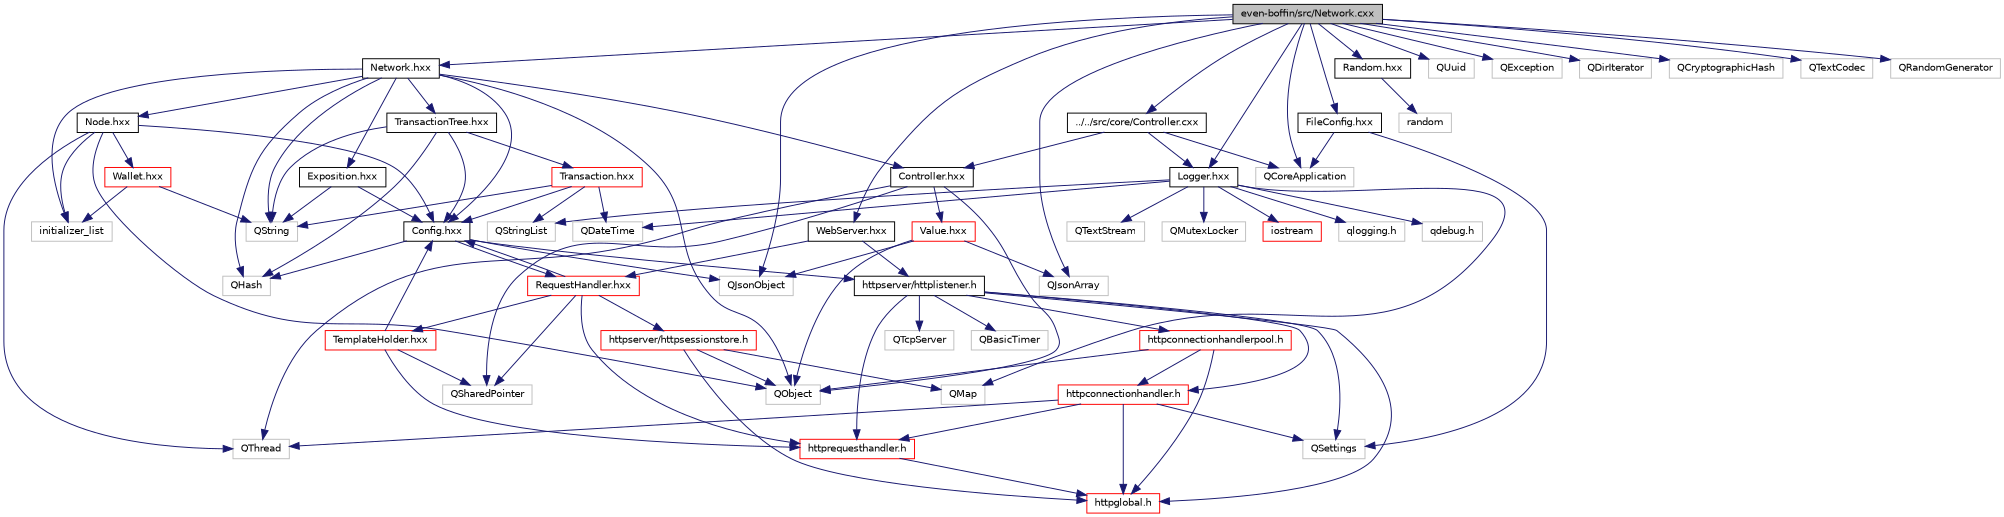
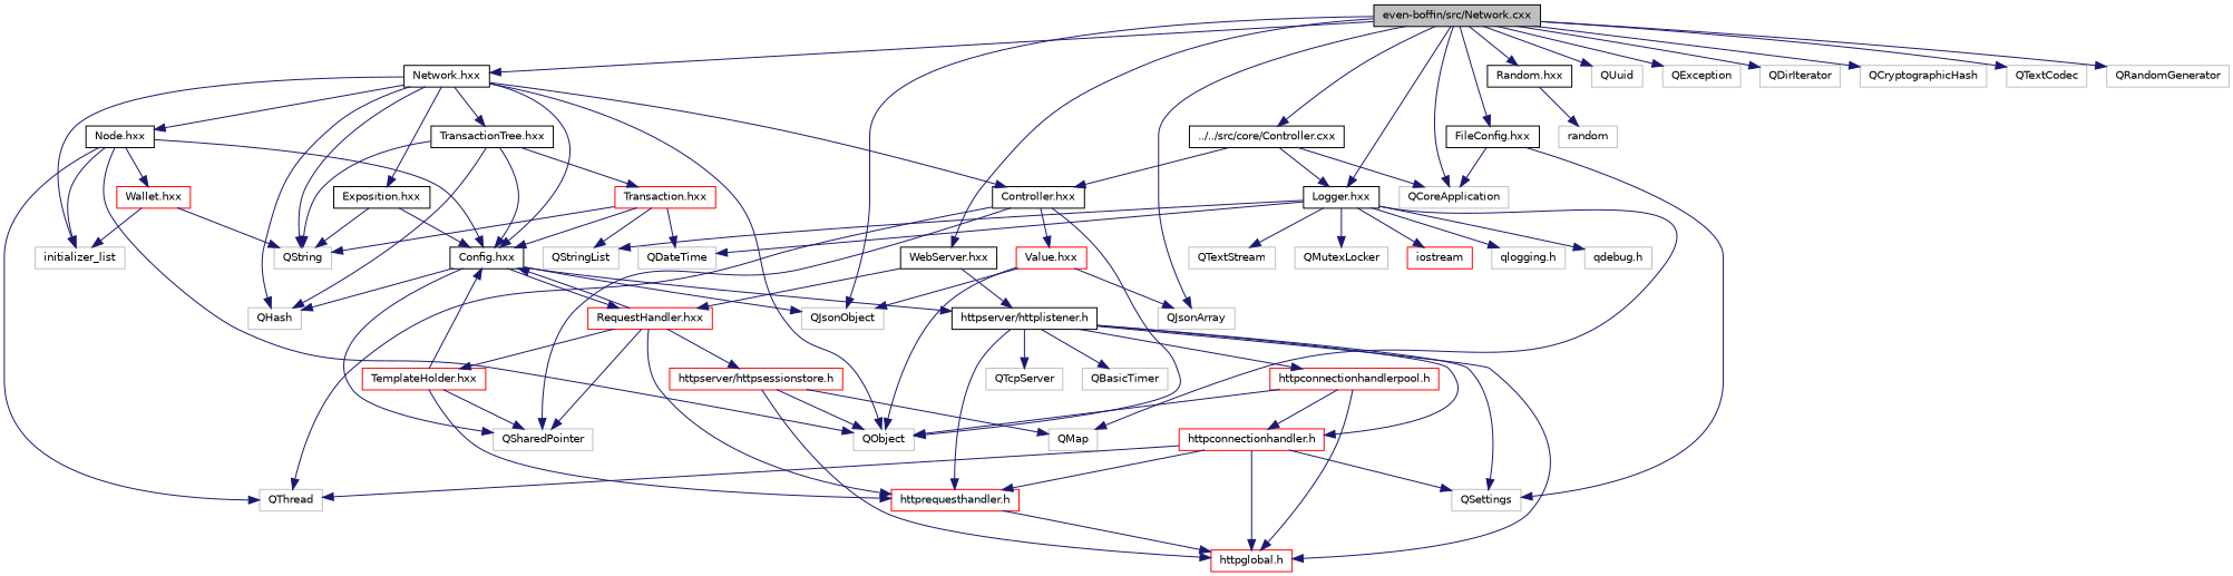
  digraph {
    node [color=grey75 fillcolor=white fontname=Helvetica fontsize=10 shape=record style=filled]
    edge [color=midnightblue fontname=Helvetica fontsize=10 labelfontname=Helvetica labelfontsize=10 style=solid]
    n1 [color=black fillcolor=grey75 fontcolor=black height=0.2 label="even-boffin/src/Network.cxx" width=0.4]
    n2 [color=black height=0.2 label="Network.hxx" width=0.4]
    n3 [height=0.2 label=QJsonObject width=0.4]
    n4 [height=0.2 label=QJsonArray width=0.4]
    n5 [color=black height=0.2 label="Logger.hxx" width=0.4]
    n6 [color=black height=0.2 label="FileConfig.hxx" width=0.4]
    n7 [height=0.2 label=QCoreApplication width=0.4]
    n8 [color=black height=0.2 label="WebServer.hxx" width=0.4]
    n9 [color=black height=0.2 label="Random.hxx" width=0.4]
    n10 [color=black height=0.2 label="../../src/core/Controller.cxx" width=0.4]
    n11 [height=0.2 label=QUuid width=0.4]
    n12 [height=0.2 label=QException width=0.4]
    n13 [height=0.2 label=QDirIterator width=0.4]
    n14 [height=0.2 label=QCryptographicHash width=0.4]
    n15 [height=0.2 label=QTextCodec width=0.4]
    n16 [height=0.2 label=QRandomGenerator width=0.4]
    n17 [color=black height=0.2 label="Config.hxx" width=0.4]
    n18 [height=0.2 label=QObject width=0.4]
    n19 [height=0.2 label=QHash width=0.4]
    n20 [color=black height=0.2 label="Node.hxx" width=0.4]
    n21 [height=0.2 label=initializer_list width=0.4]
    n22 [height=0.2 label=QString width=0.4]
    n23 [color=black height=0.2 label="Controller.hxx" width=0.4]
    n24 [color=black height=0.2 label="TransactionTree.hxx" width=0.4]
    n25 [color=black height=0.2 label="Exposition.hxx" width=0.4]
    n26 [height=0.2 label=QMap width=0.4]
    n27 [height=0.2 label=QStringList width=0.4]
    n28 [height=0.2 label=QDateTime width=0.4]
    n29 [color=red height=0.2 label=iostream width=0.4]
    n30 [height=0.2 label="qlogging.h" width=0.4]
    n31 [height=0.2 label="qdebug.h" width=0.4]
    n32 [height=0.2 label=QTextStream width=0.4]
    n33 [height=0.2 label=QMutexLocker width=0.4]
    n34 [height=0.2 label=QSettings width=0.4]
    n35 [color=black height=0.2 label="httpserver/httplistener.h" width=0.4]
    n36 [color=red height=0.2 label="RequestHandler.hxx" width=0.4]
    n37 [height=0.2 label=random width=0.4]
    n38 [height=0.2 label=QSharedPointer width=0.4]
    n39 [height=0.2 label=QThread width=0.4]
    n40 [color=red height=0.2 label="Wallet.hxx" width=0.4]
    n41 [color=red height=0.2 label="Value.hxx" width=0.4]
    n42 [color=red height=0.2 label="Transaction.hxx" width=0.4]
    n43 [height=0.2 label=QTcpServer width=0.4]
    n44 [height=0.2 label=QBasicTimer width=0.4]
    n45 [color=red height=0.2 label="httpglobal.h" width=0.4]
    n46 [color=red height=0.2 label="httpconnectionhandler.h" width=0.4]
    n47 [color=red height=0.2 label="httprequesthandler.h" width=0.4]
    n48 [color=red height=0.2 label="httpconnectionhandlerpool.h" width=0.4]
    n49 [color=red height=0.2 label="TemplateHolder.hxx" width=0.4]
    n50 [color=red height=0.2 label="httpserver/httpsessionstore.h" width=0.4]
    n1 -> n2
    n1 -> n3
    n1 -> n4
    n1 -> n5
    n1 -> n6
    n1 -> n7
    n1 -> n8
    n1 -> n9
    n1 -> n10
    n1 -> n11
    n1 -> n12
    n1 -> n13
    n1 -> n14
    n1 -> n15
    n1 -> n16
    n2 -> n17
    n2 -> n18
    n2 -> n19
    n2 -> n20
    n2 -> n21
    n2 -> n22
    n2 -> n23
    n2 -> n24
    n2 -> n25
    n5 -> n26
    n5 -> n27
    n5 -> n28
    n5 -> n29
    n5 -> n30
    n5 -> n31
    n5 -> n32
    n5 -> n33
    n6 -> n7
    n6 -> n34
    n8 -> n35
    n8 -> n36
    n9 -> n37
    n10 -> n5
    n10 -> n7
    n10 -> n23
    n17 -> n3
    n17 -> n19
    n17 -> n35
    n17 -> n36
+   n17 -> n38
    n20 -> n17
    n20 -> n18
    n20 -> n21
    n20 -> n39
    n20 -> n40
    n23 -> n18
    n23 -> n38
    n23 -> n39
    n23 -> n41
    n24 -> n17
    n24 -> n19
    n24 -> n22
    n24 -> n42
    n25 -> n17
    n25 -> n22
    n35 -> n34
    n35 -> n43
    n35 -> n44
    n35 -> n45
    n35 -> n46
    n35 -> n47
    n35 -> n48
    n36 -> n17
    n36 -> n38
    n36 -> n47
    n36 -> n49
    n36 -> n50
    n40 -> n21
    n40 -> n22
    n41 -> n3
    n41 -> n4
    n41 -> n18
    n42 -> n17
    n42 -> n22
    n42 -> n27
    n42 -> n28
    n46 -> n34
    n46 -> n39
    n46 -> n45
    n46 -> n47
    n47 -> n45
    n48 -> n18
    n48 -> n45
    n48 -> n46
    n49 -> n17
    n49 -> n38
    n49 -> n47
    n50 -> n18
    n50 -> n26
    n50 -> n45
  }
